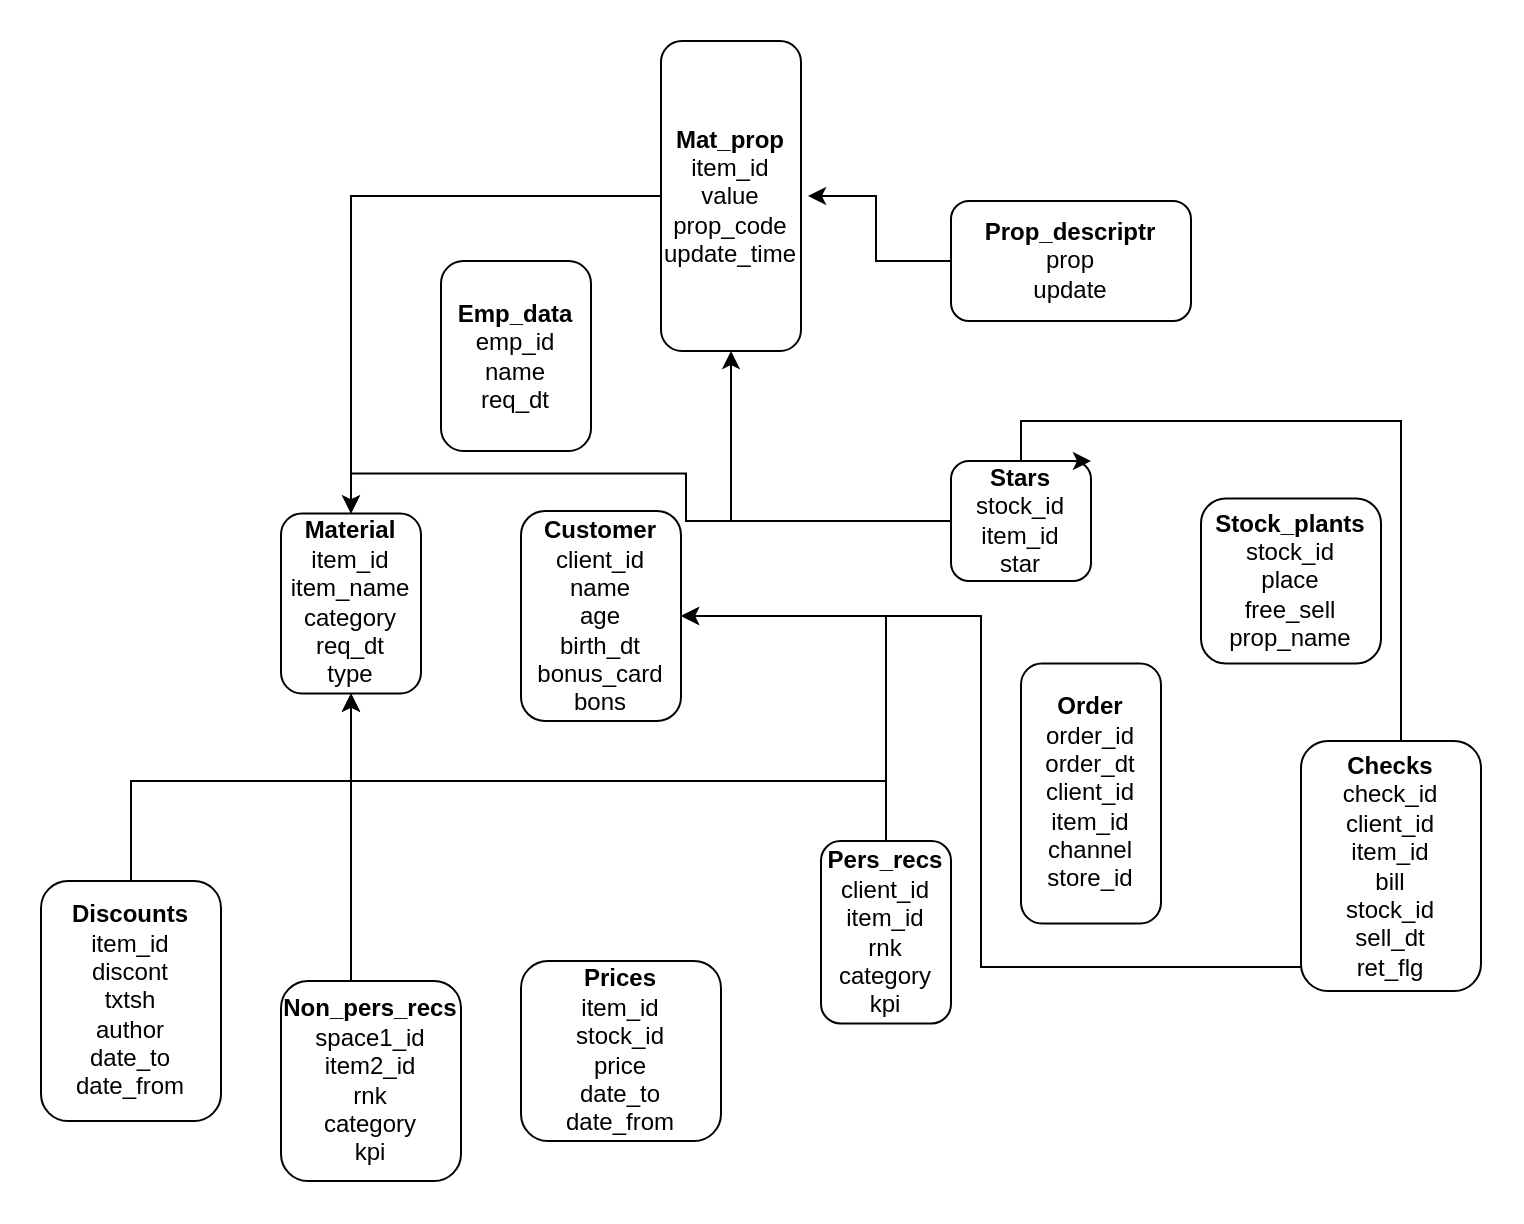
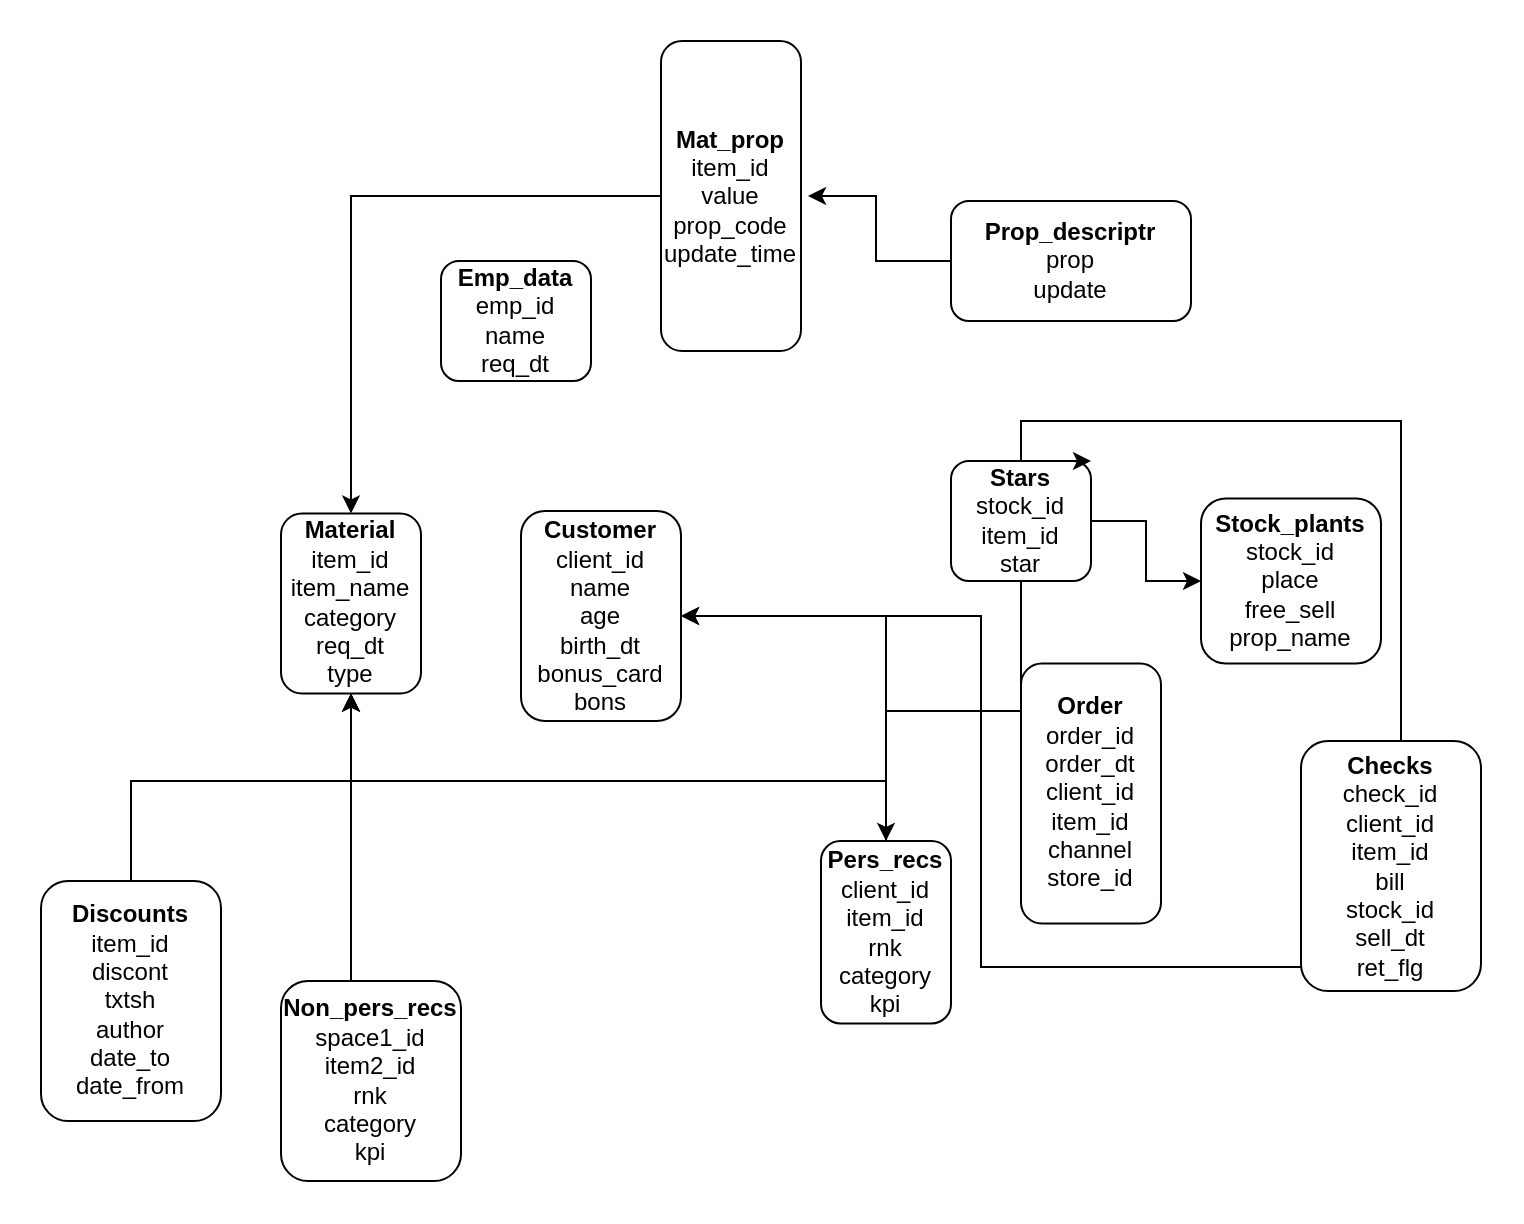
  <mxCell id="0" />
  <mxCell id="1" parent="0" />
  <mxCell id="2" value="&lt;b&gt;Material&lt;/b&gt;&lt;br&gt;item_id&lt;br&gt;item_name&lt;br&gt;category&lt;br&gt;req_dt&lt;br&gt;type" style="rounded=1;whiteSpace=wrap;html=1;" parent="1" vertex="1"><mxGeometry x="140" y="256.25" width="70" height="90" as="geometry" /></mxCell>
  <mxCell id="3" value="&lt;b&gt;Customer&lt;/b&gt;&lt;br&gt;client_id&lt;br&gt;name&lt;br&gt;age&lt;br&gt;birth_dt&lt;br&gt;bonus_card&lt;br&gt;bons" style="rounded=1;whiteSpace=wrap;html=1;" parent="1" vertex="1"><mxGeometry x="260" y="255" width="80" height="105" as="geometry" /></mxCell>
  <mxCell id="4" value="&lt;b&gt;Order&lt;/b&gt;&lt;br&gt;order_id&lt;br&gt;order_dt&lt;br&gt;client_id&lt;br&gt;item_id&lt;br&gt;channel&lt;br&gt;store_id" style="rounded=1;whiteSpace=wrap;html=1;" parent="1" vertex="1"><mxGeometry x="510" y="331.25" width="70" height="130" as="geometry" /></mxCell>
  <mxCell id="5" style="edgeStyle=orthogonalEdgeStyle;rounded=0;orthogonalLoop=1;jettySize=auto;html=1;entryX=0.5;entryY=0;entryDx=0;entryDy=0;" edge="1" parent="1" source="6" target="2"><mxGeometry relative="1" as="geometry" /></mxCell>
  <mxCell id="6" value="&lt;b&gt;Mat_prop&lt;/b&gt;&lt;br&gt;item_id&lt;br&gt;value&lt;br&gt;prop_code&lt;br&gt;update_time" style="rounded=1;whiteSpace=wrap;html=1;" parent="1" vertex="1"><mxGeometry x="330" width="70" height="155" as="geometry" y="20" /></mxCell>
  <mxCell id="7" value="&lt;b&gt;Prop_descriptr&lt;/b&gt;&lt;br&gt;prop&lt;br&gt;update" style="rounded=1;whiteSpace=wrap;html=1;" parent="1" vertex="1"><mxGeometry x="475" y="100" width="120" height="60" as="geometry" /></mxCell>
  <mxCell id="8" value="&lt;b&gt;Stock_plants&lt;/b&gt;&lt;br&gt;stock_id&lt;br&gt;place&lt;br&gt;free_sell&lt;br&gt;prop_name" style="rounded=1;whiteSpace=wrap;html=1;" parent="1" vertex="1"><mxGeometry x="600" y="248.75" width="90" height="82.5" as="geometry" /></mxCell>
- <mxCell id="9" style="edgeStyle=orthogonalEdgeStyle;rounded=0;orthogonalLoop=1;jettySize=auto;html=1;" parent="1" source="11" target="6" edge="1"><mxGeometry relative="1" as="geometry" /></mxCell>
- <mxCell id="10" style="edgeStyle=orthogonalEdgeStyle;rounded=0;orthogonalLoop=1;jettySize=auto;html=1;entryX=0.5;entryY=0;entryDx=0;entryDy=0;" edge="1" parent="1" source="11" target="2"><mxGeometry relative="1" as="geometry" /></mxCell>
+ <mxCell id="9" style="edgeStyle=orthogonalEdgeStyle;rounded=0;orthogonalLoop=1;jettySize=auto;html=1;entryX=0;entryY=0.5;entryDx=0;entryDy=0;" parent="1" source="11" target="8" edge="1"><mxGeometry relative="1" as="geometry" /></mxCell>
+ <mxCell id="10" style="edgeStyle=orthogonalEdgeStyle;rounded=0;orthogonalLoop=1;jettySize=auto;html=1;" edge="1" parent="1" source="11" target="18"><mxGeometry relative="1" as="geometry" /></mxCell>
  <mxCell id="11" value="&lt;b&gt;Stars&lt;/b&gt;&lt;br&gt;stock_id&lt;br&gt;item_id&lt;br&gt;star" style="rounded=1;whiteSpace=wrap;html=1;" parent="1" vertex="1"><mxGeometry x="475" y="230" width="70" height="60" as="geometry" /></mxCell>
  <mxCell id="12" style="edgeStyle=orthogonalEdgeStyle;rounded=0;orthogonalLoop=1;jettySize=auto;html=1;entryX=1;entryY=0.5;entryDx=0;entryDy=0;" parent="1" source="14" target="3" edge="1"><mxGeometry relative="1" as="geometry"><Array as="points"><mxPoint x="490" y="483" /><mxPoint x="490" y="308" /></Array></mxGeometry></mxCell>
  <mxCell id="13" style="edgeStyle=orthogonalEdgeStyle;rounded=0;orthogonalLoop=1;jettySize=auto;html=1;entryX=1;entryY=0;entryDx=0;entryDy=0;" edge="1" parent="1" source="14" target="11"><mxGeometry relative="1" as="geometry"><Array as="points"><mxPoint x="700" y="210" /><mxPoint x="510" y="210" /><mxPoint x="510" y="230" /></Array></mxGeometry></mxCell>
  <mxCell id="14" value="&lt;b&gt;Checks&lt;/b&gt;&lt;br&gt;check_id&lt;br&gt;client_id&lt;br&gt;item_id&lt;br&gt;bill&lt;br&gt;stock_id&lt;br&gt;sell_dt&lt;br&gt;ret_flg" style="rounded=1;whiteSpace=wrap;html=1;" parent="1" vertex="1"><mxGeometry x="650" y="370" width="90" height="125" as="geometry" /></mxCell>
- <mxCell id="15" value="&lt;b&gt;Emp_data&lt;/b&gt;&lt;br&gt;emp_id&lt;br&gt;name&lt;br&gt;req_dt" style="rounded=1;whiteSpace=wrap;html=1;" parent="1" vertex="1"><mxGeometry x="220" y="130" width="75" height="95" as="geometry" /></mxCell>
+ <mxCell id="15" value="&lt;b&gt;Emp_data&lt;/b&gt;&lt;br&gt;emp_id&lt;br&gt;name&lt;br&gt;req_dt" style="rounded=1;whiteSpace=wrap;html=1;" parent="1" vertex="1"><mxGeometry x="220" y="130" width="75" height="60" as="geometry" /></mxCell>
  <mxCell id="16" style="edgeStyle=orthogonalEdgeStyle;rounded=0;orthogonalLoop=1;jettySize=auto;html=1;entryX=1;entryY=0.5;entryDx=0;entryDy=0;exitX=0.5;exitY=0;exitDx=0;exitDy=0;" parent="1" source="18" target="3" edge="1"><mxGeometry relative="1" as="geometry" /></mxCell>
  <mxCell id="17" style="edgeStyle=orthogonalEdgeStyle;rounded=0;orthogonalLoop=1;jettySize=auto;html=1;entryX=0.5;entryY=1;entryDx=0;entryDy=0;" parent="1" source="18" target="2" edge="1"><mxGeometry relative="1" as="geometry"><Array as="points"><mxPoint x="443" y="390" /><mxPoint x="175" y="390" /></Array></mxGeometry></mxCell>
  <mxCell id="18" value="&lt;b&gt;Pers_recs&lt;/b&gt;&lt;br&gt;client_id&lt;br&gt;item_id&lt;br&gt;rnk&lt;br style=&quot;border-color: var(--border-color);&quot;&gt;category&lt;br style=&quot;border-color: var(--border-color);&quot;&gt;kpi" style="rounded=1;whiteSpace=wrap;html=1;" parent="1" vertex="1"><mxGeometry x="410" y="420" width="65" height="91.25" as="geometry" /></mxCell>
  <mxCell id="19" style="edgeStyle=orthogonalEdgeStyle;rounded=0;orthogonalLoop=1;jettySize=auto;html=1;entryX=0.5;entryY=1;entryDx=0;entryDy=0;" edge="1" parent="1" source="20" target="2"><mxGeometry relative="1" as="geometry"><Array as="points"><mxPoint x="175" y="440" /><mxPoint x="175" y="440" /></Array></mxGeometry></mxCell>
  <mxCell id="20" value="&lt;b&gt;Non_pers_recs&lt;/b&gt;&lt;br&gt;space1_id&lt;br&gt;item2_id&lt;br&gt;rnk&lt;br&gt;category&lt;br&gt;kpi" style="rounded=1;whiteSpace=wrap;html=1;" parent="1" vertex="1"><mxGeometry x="140" y="490" width="90" height="100" as="geometry" /></mxCell>
  <mxCell id="21" style="edgeStyle=orthogonalEdgeStyle;rounded=0;orthogonalLoop=1;jettySize=auto;html=1;" parent="1" source="22" target="2" edge="1"><mxGeometry relative="1" as="geometry"><Array as="points"><mxPoint x="65" y="390" /><mxPoint x="175" y="390" /></Array></mxGeometry></mxCell>
  <mxCell id="22" value="&lt;b&gt;Discounts&lt;/b&gt;&lt;br&gt;item_id&lt;br&gt;discont&lt;br&gt;txtsh&lt;br&gt;author&lt;br&gt;date_to&lt;br&gt;date_from" style="rounded=1;whiteSpace=wrap;html=1;" parent="1" vertex="1"><mxGeometry x="20" y="440" width="90" height="120" as="geometry" /></mxCell>
- <mxCell id="23" value="&lt;b&gt;Prices&lt;/b&gt;&lt;br&gt;item_id&lt;br&gt;stock_id&lt;br&gt;price&lt;br&gt;date_to&lt;br&gt;date_from" style="rounded=1;whiteSpace=wrap;html=1;" parent="1" vertex="1"><mxGeometry x="260" y="480" width="100" height="90" as="geometry" /></mxCell>
  <mxCell id="24" style="edgeStyle=orthogonalEdgeStyle;rounded=0;orthogonalLoop=1;jettySize=auto;html=1;entryX=1.05;entryY=0.5;entryDx=0;entryDy=0;entryPerimeter=0;" edge="1" parent="1" source="7" target="6"><mxGeometry relative="1" as="geometry" /></mxCell>
